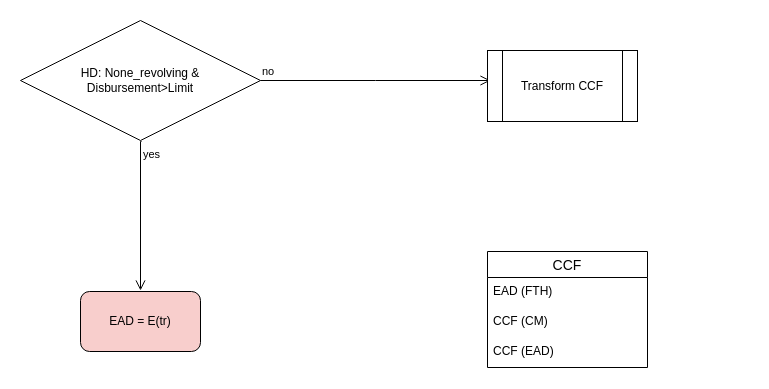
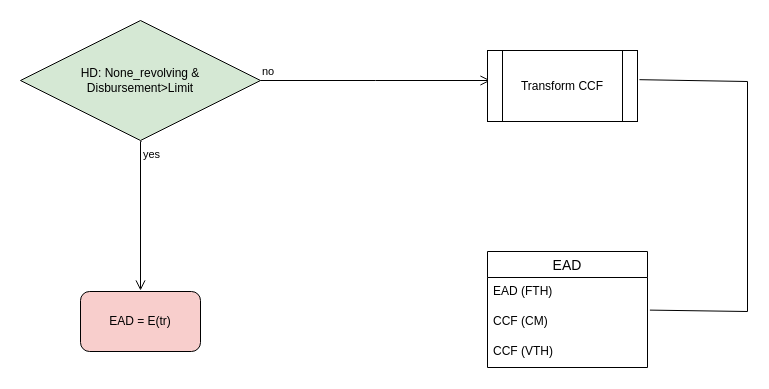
  <mxCell id="0" />
  <mxCell id="1" parent="0" />
- <mxCell id="2" value="HD: None_revolving &amp;amp;&lt;br&gt;Disbursement&amp;gt;Limit" style="rhombus;whiteSpace=wrap;html=1;" vertex="1" parent="1"><mxGeometry x="20" y="20" width="240" height="120" as="geometry" /></mxCell>
+ <mxCell id="2" value="HD: None_revolving &amp;amp;&lt;br&gt;Disbursement&amp;gt;Limit" style="rhombus;whiteSpace=wrap;html=1;fillColor=#d5e8d4;" vertex="1" parent="1"><mxGeometry x="20" y="20" width="240" height="120" as="geometry" /></mxCell>
  <mxCell id="3" value="no" style="edgeStyle=orthogonalEdgeStyle;html=1;align=left;verticalAlign=bottom;endArrow=open;endSize=8;rounded=0;" edge="1" source="2" parent="1"><mxGeometry x="-1" relative="1" as="geometry"><mxPoint x="490" y="80" as="targetPoint" /></mxGeometry></mxCell>
  <mxCell id="4" value="yes" style="edgeStyle=orthogonalEdgeStyle;html=1;align=left;verticalAlign=top;endArrow=open;endSize=8;rounded=0;" edge="1" parent="1"><mxGeometry x="-1" relative="1" as="geometry"><mxPoint x="140" y="290" as="targetPoint" /><mxPoint x="141" y="141" as="sourcePoint" /><Array as="points"><mxPoint x="140" y="141" /></Array></mxGeometry></mxCell>
  <mxCell id="5" value="Transform CCF" style="shape=process;whiteSpace=wrap;html=1;backgroundOutline=1;" vertex="1" parent="1"><mxGeometry x="487" y="50" width="150" height="71" as="geometry" /></mxCell>
- <mxCell id="7" value="CCF" style="swimlane;fontStyle=0;childLayout=stackLayout;horizontal=1;startSize=26;horizontalStack=0;resizeParent=1;resizeParentMax=0;resizeLast=0;collapsible=1;marginBottom=0;align=center;fontSize=14;" vertex="1" parent="1"><mxGeometry x="487" y="251" width="160" height="116" as="geometry" /></mxCell>
+ <mxCell id="6" value="" style="endArrow=none;html=1;rounded=0;entryX=1.013;entryY=0.411;entryDx=0;entryDy=0;entryPerimeter=0;exitX=1.015;exitY=0.087;exitDx=0;exitDy=0;exitPerimeter=0;" edge="1" parent="1" source="9" target="5"><mxGeometry width="50" height="50" relative="1" as="geometry"><mxPoint x="567" y="251" as="sourcePoint" /><mxPoint x="567" y="121" as="targetPoint" /><Array as="points"><mxPoint x="747" y="311" /><mxPoint x="747" y="81" /></Array></mxGeometry></mxCell>
+ <mxCell id="7" value="EAD" style="swimlane;fontStyle=0;childLayout=stackLayout;horizontal=1;startSize=26;horizontalStack=0;resizeParent=1;resizeParentMax=0;resizeLast=0;collapsible=1;marginBottom=0;align=center;fontSize=14;" vertex="1" parent="1"><mxGeometry x="487" y="251" width="160" height="116" as="geometry" /></mxCell>
  <mxCell id="8" value="EAD (FTH)" style="text;strokeColor=none;fillColor=none;spacingLeft=4;spacingRight=4;overflow=hidden;rotatable=0;points=[[0,0.5],[1,0.5]];portConstraint=eastwest;fontSize=12;whiteSpace=wrap;html=1;" vertex="1" parent="7"><mxGeometry y="26" width="160" height="30" as="geometry" /></mxCell>
  <mxCell id="9" value="CCF (CM)" style="text;strokeColor=none;fillColor=none;spacingLeft=4;spacingRight=4;overflow=hidden;rotatable=0;points=[[0,0.5],[1,0.5]];portConstraint=eastwest;fontSize=12;whiteSpace=wrap;html=1;" vertex="1" parent="7"><mxGeometry y="56" width="160" height="30" as="geometry" /></mxCell>
- <mxCell id="10" value="CCF (EAD)" style="text;strokeColor=none;fillColor=none;spacingLeft=4;spacingRight=4;overflow=hidden;rotatable=0;points=[[0,0.5],[1,0.5]];portConstraint=eastwest;fontSize=12;whiteSpace=wrap;html=1;" vertex="1" parent="7"><mxGeometry y="86" width="160" height="30" as="geometry" /></mxCell>
+ <mxCell id="10" value="CCF (VTH)" style="text;strokeColor=none;fillColor=none;spacingLeft=4;spacingRight=4;overflow=hidden;rotatable=0;points=[[0,0.5],[1,0.5]];portConstraint=eastwest;fontSize=12;whiteSpace=wrap;html=1;" vertex="1" parent="7"><mxGeometry y="86" width="160" height="30" as="geometry" /></mxCell>
  <mxCell id="11" value="EAD = E(tr)" style="rounded=1;whiteSpace=wrap;html=1;fillColor=#f8cecc;" vertex="1" parent="1"><mxGeometry x="80" y="291" width="120" height="60" as="geometry" /></mxCell>
